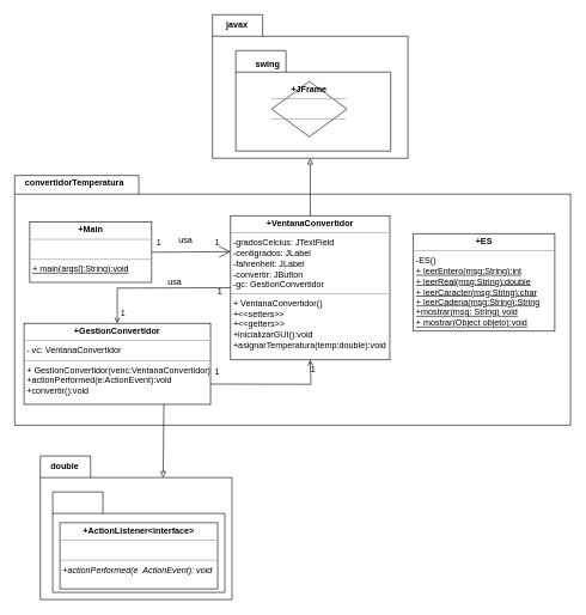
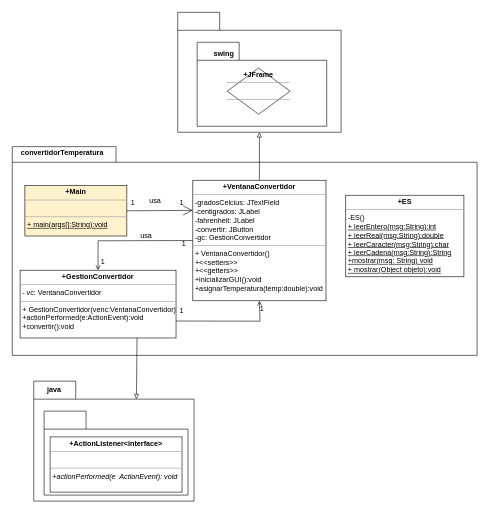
  <mxCell id="0" />
  <mxCell id="1" parent="0" />
  <mxCell id="2" value="&lt;p style=&quot;line-height: 0;&quot;&gt;&lt;br&gt;&lt;/p&gt;" style="shape=folder;fontStyle=1;spacingTop=10;tabWidth=70;tabHeight=30;tabPosition=left;html=1;hachureGap=4;align=left;" parent="1" vertex="1"><mxGeometry x="295.75" y="20" width="272.5" height="200" as="geometry" /></mxCell>
  <mxCell id="3" value="&lt;p style=&quot;line-height: 0;&quot;&gt;&lt;br&gt;&lt;/p&gt;" style="shape=folder;fontStyle=1;spacingTop=10;tabWidth=173;tabHeight=26;tabPosition=left;html=1;hachureGap=4;align=left;" parent="1" vertex="1"><mxGeometry x="20" y="244" width="775" height="348" as="geometry" /></mxCell>
  <mxCell id="4" value="&lt;b&gt;convertidorTemperatura&lt;/b&gt;" style="text;html=1;align=center;verticalAlign=middle;resizable=0;points=[];autosize=1;strokeColor=none;fillColor=none;hachureGap=4;fontSize=12;" parent="1" vertex="1"><mxGeometry x="23" y="240" width="160" height="30" as="geometry" /></mxCell>
- <mxCell id="5" value="&lt;p style=&quot;margin:0px;margin-top:4px;text-align:center;&quot;&gt;&lt;b&gt;+Main&lt;/b&gt;&lt;/p&gt;&lt;hr size=&quot;1&quot;&gt;&lt;p style=&quot;margin:0px;margin-left:4px;&quot;&gt;&lt;br&gt;&lt;/p&gt;&lt;hr size=&quot;1&quot;&gt;&lt;p style=&quot;margin:0px;margin-left:4px;&quot;&gt;&lt;u&gt;+ main(args[]:String):void&lt;/u&gt;&lt;br&gt;&lt;/p&gt;" style="verticalAlign=top;align=left;overflow=fill;fontSize=12;fontFamily=Helvetica;html=1;hachureGap=4;" parent="1" vertex="1"><mxGeometry x="41" y="309" width="170" height="84" as="geometry" /></mxCell>
+ <mxCell id="5" value="&lt;p style=&quot;margin:0px;margin-top:4px;text-align:center;&quot;&gt;&lt;b&gt;+Main&lt;/b&gt;&lt;/p&gt;&lt;hr size=&quot;1&quot;&gt;&lt;p style=&quot;margin:0px;margin-left:4px;&quot;&gt;&lt;br&gt;&lt;/p&gt;&lt;hr size=&quot;1&quot;&gt;&lt;p style=&quot;margin:0px;margin-left:4px;&quot;&gt;&lt;u&gt;+ main(args[]:String):void&lt;/u&gt;&lt;br&gt;&lt;/p&gt;" style="verticalAlign=top;align=left;overflow=fill;fontSize=12;fontFamily=Helvetica;html=1;hachureGap=4;fillColor=#fff2cc;" parent="1" vertex="1"><mxGeometry x="41" y="309" width="170" height="84" as="geometry" /></mxCell>
  <mxCell id="6" value="&lt;p style=&quot;margin:0px;margin-top:4px;text-align:center;&quot;&gt;&lt;b&gt;+&lt;/b&gt;&lt;b style=&quot;background-color: initial;&quot;&gt;VentanaConvertidor&lt;/b&gt;&lt;/p&gt;&lt;hr size=&quot;1&quot;&gt;&lt;p style=&quot;margin:0px;margin-left:4px;&quot;&gt;-gradosCelcius: JTextField&lt;br&gt;&lt;/p&gt;&lt;p style=&quot;margin:0px;margin-left:4px;&quot;&gt;-centigrados: JLabel&lt;/p&gt;&lt;p style=&quot;margin:0px;margin-left:4px;&quot;&gt;-fahrenheit: JLabel&lt;br&gt;&lt;/p&gt;&lt;p style=&quot;margin:0px;margin-left:4px;&quot;&gt;-convertir: JButton&lt;/p&gt;&lt;p style=&quot;margin:0px;margin-left:4px;&quot;&gt;-gc: GestionConvertidor&lt;/p&gt;&lt;hr size=&quot;1&quot;&gt;&lt;p style=&quot;margin:0px;margin-left:4px;&quot;&gt;+&amp;nbsp;VentanaConvertidor()&lt;/p&gt;&lt;p style=&quot;margin: 0px 0px 0px 4px;&quot;&gt;+&amp;lt;&amp;lt;setters&amp;gt;&amp;gt;&lt;/p&gt;&lt;p style=&quot;margin: 0px 0px 0px 4px;&quot;&gt;+&amp;lt;&amp;lt;getters&amp;gt;&amp;gt;&lt;/p&gt;&lt;p style=&quot;margin: 0px 0px 0px 4px;&quot;&gt;+inicializarGUI():void&lt;/p&gt;&lt;p style=&quot;margin: 0px 0px 0px 4px;&quot;&gt;+asignarTemperatura(temp:double):void&lt;/p&gt;&lt;p style=&quot;margin:0px;margin-left:4px;&quot;&gt;&lt;br&gt;&lt;/p&gt;" style="verticalAlign=top;align=left;overflow=fill;fontSize=12;fontFamily=Helvetica;html=1;hachureGap=4;" parent="1" vertex="1"><mxGeometry x="321" y="300" width="222" height="201" as="geometry" /></mxCell>
  <mxCell id="7" value="&lt;p style=&quot;margin:0px;margin-top:4px;text-align:center;&quot;&gt;&lt;b&gt;+ES&lt;/b&gt;&lt;/p&gt;&lt;hr size=&quot;1&quot;&gt;&lt;p style=&quot;margin:0px;margin-left:4px;&quot;&gt;&lt;span style=&quot;background-color: initial;&quot;&gt;-ES()&lt;/span&gt;&lt;/p&gt;&lt;p style=&quot;margin:0px;margin-left:4px;&quot;&gt;&lt;u&gt;+ leerEntero(msg:String):int&lt;/u&gt;&lt;/p&gt;&lt;p style=&quot;margin:0px;margin-left:4px;&quot;&gt;&lt;u&gt;+ leerReal(msg:String):double&lt;/u&gt;&lt;/p&gt;&lt;p style=&quot;margin:0px;margin-left:4px;&quot;&gt;&lt;u&gt;+ leerCaracter(msg:String):char&lt;/u&gt;&lt;/p&gt;&lt;p style=&quot;margin:0px;margin-left:4px;&quot;&gt;&lt;u&gt;+ leerCadena(msg:String):String&lt;/u&gt;&lt;/p&gt;&lt;p style=&quot;margin:0px;margin-left:4px;&quot;&gt;&lt;u&gt;+mostrar(msg: String) void&lt;/u&gt;&lt;/p&gt;&lt;p style=&quot;margin:0px;margin-left:4px;&quot;&gt;&lt;u&gt;+ mostrar(Object objeto):void&lt;/u&gt;&lt;/p&gt;" style="verticalAlign=top;align=left;overflow=fill;fontSize=12;fontFamily=Helvetica;html=1;hachureGap=4;" parent="1" vertex="1"><mxGeometry x="576" y="325" width="197" height="136" as="geometry" /></mxCell>
  <mxCell id="8" value="" style="endArrow=open;html=1;rounded=0;fontSize=12;startSize=14;endSize=14;sourcePerimeterSpacing=8;targetPerimeterSpacing=8;curved=1;exitX=1;exitY=0.5;exitDx=0;exitDy=0;entryX=0;entryY=0.25;entryDx=0;entryDy=0;endFill=0;" parent="1" source="5" target="6" edge="1"><mxGeometry width="50" height="50" relative="1" as="geometry"><mxPoint x="495" y="554" as="sourcePoint" /><mxPoint x="545" y="504" as="targetPoint" /></mxGeometry></mxCell>
  <mxCell id="9" value="1" style="text;html=1;align=center;verticalAlign=middle;resizable=0;points=[];autosize=1;strokeColor=none;fillColor=none;hachureGap=4;fontSize=12;" parent="1" vertex="1"><mxGeometry x="208" y="325" width="25" height="26" as="geometry" /></mxCell>
  <mxCell id="10" value="1" style="text;html=1;align=center;verticalAlign=middle;resizable=0;points=[];autosize=1;strokeColor=none;fillColor=none;hachureGap=4;fontSize=12;" parent="1" vertex="1"><mxGeometry x="289" y="325" width="25" height="26" as="geometry" /></mxCell>
  <mxCell id="11" value="&lt;p style=&quot;margin:0px;margin-top:4px;text-align:center;&quot;&gt;&lt;b&gt;+GestionConvertidor&lt;/b&gt;&lt;/p&gt;&lt;hr size=&quot;1&quot;&gt;&lt;p style=&quot;margin:0px;margin-left:4px;&quot;&gt;- vc: VentanaConvertidor&lt;br&gt;&lt;/p&gt;&lt;hr size=&quot;1&quot;&gt;&lt;p style=&quot;margin:0px;margin-left:4px;&quot;&gt;+ GestionConvertidor(venc:&lt;span style=&quot;background-color: initial;&quot;&gt;VentanaConvertidor)&lt;/span&gt;&lt;/p&gt;&lt;p style=&quot;margin:0px;margin-left:4px;&quot;&gt;+actionPerformed(e:ActionEvent):void&lt;/p&gt;&lt;p style=&quot;margin:0px;margin-left:4px;&quot;&gt;&lt;span style=&quot;background-color: initial;&quot;&gt;+convertir():void&lt;/span&gt;&lt;/p&gt;" style="verticalAlign=top;align=left;overflow=fill;fontSize=12;fontFamily=Helvetica;html=1;hachureGap=4;" parent="1" vertex="1"><mxGeometry x="33" y="450" width="260" height="113" as="geometry" /></mxCell>
  <mxCell id="12" value="usa" style="text;html=1;align=center;verticalAlign=middle;resizable=0;points=[];autosize=1;strokeColor=none;fillColor=none;hachureGap=4;fontSize=12;" parent="1" vertex="1"><mxGeometry x="238" y="320" width="40" height="30" as="geometry" /></mxCell>
  <mxCell id="13" value="" style="endArrow=none;html=1;rounded=0;entryX=0;entryY=0.5;entryDx=0;entryDy=0;exitX=0.5;exitY=0;exitDx=0;exitDy=0;endFill=0;startArrow=open;startFill=0;" parent="1" source="11" target="6" edge="1"><mxGeometry width="50" height="50" relative="1" as="geometry"><mxPoint x="253" y="440" as="sourcePoint" /><mxPoint x="303" y="390" as="targetPoint" /><Array as="points"><mxPoint x="163" y="401" /></Array></mxGeometry></mxCell>
  <mxCell id="14" value="1" style="text;html=1;align=center;verticalAlign=middle;resizable=0;points=[];autosize=1;strokeColor=none;fillColor=none;hachureGap=4;fontSize=12;" parent="1" vertex="1"><mxGeometry x="293" y="393" width="25" height="26" as="geometry" /></mxCell>
  <mxCell id="15" value="1" style="text;html=1;align=center;verticalAlign=middle;resizable=0;points=[];autosize=1;strokeColor=none;fillColor=none;hachureGap=4;fontSize=12;" parent="1" vertex="1"><mxGeometry x="158" y="424" width="25" height="26" as="geometry" /></mxCell>
  <mxCell id="16" value="usa" style="text;html=1;align=center;verticalAlign=middle;resizable=0;points=[];autosize=1;strokeColor=none;fillColor=none;hachureGap=4;fontSize=12;" parent="1" vertex="1"><mxGeometry x="223" y="378" width="40" height="30" as="geometry" /></mxCell>
  <mxCell id="17" value="" style="endArrow=none;html=1;rounded=0;entryX=1;entryY=0.75;entryDx=0;entryDy=0;exitX=0.5;exitY=1;exitDx=0;exitDy=0;endFill=0;startArrow=open;startFill=0;" parent="1" source="6" target="11" edge="1"><mxGeometry width="50" height="50" relative="1" as="geometry"><mxPoint x="173" y="460" as="sourcePoint" /><mxPoint x="331" y="410.5" as="targetPoint" /><Array as="points"><mxPoint x="433" y="535" /></Array></mxGeometry></mxCell>
  <mxCell id="18" value="1" style="text;html=1;align=center;verticalAlign=middle;resizable=0;points=[];autosize=1;strokeColor=none;fillColor=none;hachureGap=4;fontSize=12;" parent="1" vertex="1"><mxGeometry x="289" y="505" width="25" height="26" as="geometry" /></mxCell>
  <mxCell id="19" value="1" style="text;html=1;align=center;verticalAlign=middle;resizable=0;points=[];autosize=1;strokeColor=none;fillColor=none;hachureGap=4;fontSize=12;" parent="1" vertex="1"><mxGeometry x="423" y="501" width="25" height="26" as="geometry" /></mxCell>
  <mxCell id="20" value="&lt;p style=&quot;line-height: 0;&quot;&gt;&lt;br&gt;&lt;/p&gt;" style="shape=folder;fontStyle=1;spacingTop=10;tabWidth=70;tabHeight=30;tabPosition=left;html=1;hachureGap=4;align=left;" parent="1" vertex="1"><mxGeometry x="328.25" y="70" width="216" height="140" as="geometry" /></mxCell>
  <mxCell id="21" value="&lt;b&gt;swing&lt;/b&gt;" style="text;html=1;strokeColor=none;fillColor=none;align=center;verticalAlign=middle;whiteSpace=wrap;rounded=0;" parent="1" vertex="1"><mxGeometry x="342.75" y="75" width="60" height="30" as="geometry" /></mxCell>
  <mxCell id="22" value="&lt;p style=&quot;margin:0px;margin-top:4px;text-align:center;&quot;&gt;&lt;b&gt;+&lt;/b&gt;&lt;b style=&quot;background-color: initial;&quot;&gt;JFrame&lt;/b&gt;&lt;/p&gt;&lt;hr size=&quot;1&quot;&gt;&lt;p style=&quot;margin:0px;margin-left:4px;&quot;&gt;&lt;br&gt;&lt;/p&gt;&lt;hr size=&quot;1&quot;&gt;&lt;p style=&quot;margin:0px;margin-left:4px;&quot;&gt;&lt;br&gt;&lt;/p&gt;" style="rhombus;verticalAlign=top;align=left;overflow=fill;fontSize=12;fontFamily=Helvetica;html=1;hachureGap=4;" parent="1" vertex="1"><mxGeometry x="378.25" y="113" width="105" height="77" as="geometry" /></mxCell>
- <mxCell id="23" value="&lt;b&gt;javax&lt;/b&gt;" style="text;html=1;strokeColor=none;fillColor=none;align=center;verticalAlign=middle;whiteSpace=wrap;rounded=0;" parent="1" vertex="1"><mxGeometry x="300.25" y="20" width="60" height="30" as="geometry" /></mxCell>
  <mxCell id="24" value="" style="endArrow=block;html=1;rounded=0;exitX=0.5;exitY=0;exitDx=0;exitDy=0;entryX=0.5;entryY=1;entryDx=0;entryDy=0;entryPerimeter=0;endFill=0;" parent="1" source="6" target="2" edge="1"><mxGeometry width="50" height="50" relative="1" as="geometry"><mxPoint x="443" as="sourcePoint" y="250" /><mxPoint x="493" y="200" as="targetPoint" /></mxGeometry></mxCell>
  <mxCell id="25" value="&lt;p style=&quot;line-height: 0;&quot;&gt;&lt;br&gt;&lt;/p&gt;" style="shape=folder;fontStyle=1;spacingTop=10;tabWidth=70;tabHeight=30;tabPosition=left;html=1;hachureGap=4;align=left;" parent="1" vertex="1"><mxGeometry x="55.75" y="635" width="267.25" height="200" as="geometry" /></mxCell>
  <mxCell id="26" value="&lt;p style=&quot;line-height: 0;&quot;&gt;&lt;br&gt;&lt;/p&gt;" style="shape=folder;fontStyle=1;spacingTop=10;tabWidth=70;tabHeight=30;tabPosition=left;html=1;hachureGap=4;align=left;" parent="1" vertex="1"><mxGeometry x="73" y="685" width="240" height="140" as="geometry" /></mxCell>
  <mxCell id="27" value="&lt;p style=&quot;margin:0px;margin-top:4px;text-align:center;&quot;&gt;&lt;b&gt;+&lt;/b&gt;&lt;b style=&quot;background-color: initial;&quot;&gt;ActionListener&amp;lt;interface&amp;gt;&lt;/b&gt;&lt;/p&gt;&lt;hr size=&quot;1&quot;&gt;&lt;p style=&quot;margin:0px;margin-left:4px;&quot;&gt;&lt;br&gt;&lt;/p&gt;&lt;hr size=&quot;1&quot;&gt;&lt;p style=&quot;margin:0px;margin-left:4px;&quot;&gt;&lt;i&gt;+actionPerformed(e&amp;nbsp; ActionEvent): void&lt;/i&gt;&lt;/p&gt;&lt;i&gt;&amp;nbsp;&lt;/i&gt;&lt;i style=&quot;background-color: initial;&quot;&gt;&lt;br&gt;&lt;/i&gt;" style="verticalAlign=top;align=left;overflow=fill;fontSize=12;fontFamily=Helvetica;html=1;hachureGap=4;" parent="1" vertex="1"><mxGeometry x="83" y="728" width="220" height="92" as="geometry" /></mxCell>
- <mxCell id="28" value="&lt;b&gt;double&lt;/b&gt;" style="text;html=1;strokeColor=none;fillColor=none;align=center;verticalAlign=middle;whiteSpace=wrap;rounded=0;" parent="1" vertex="1"><mxGeometry x="60.25" y="635" width="60" height="30" as="geometry" /></mxCell>
+ <mxCell id="28" value="&lt;b&gt;java&lt;/b&gt;" style="text;html=1;strokeColor=none;fillColor=none;align=center;verticalAlign=middle;whiteSpace=wrap;rounded=0;" parent="1" vertex="1"><mxGeometry x="60.25" y="635" width="60" height="30" as="geometry" /></mxCell>
  <mxCell id="29" value="" style="endArrow=none;html=1;rounded=0;entryX=0.75;entryY=1;entryDx=0;entryDy=0;exitX=0;exitY=0;exitDx=171.25;exitDy=30;exitPerimeter=0;endFill=0;startArrow=block;startFill=0;" parent="1" source="25" target="11" edge="1"><mxGeometry width="50" height="50" relative="1" as="geometry"><mxPoint x="203" y="670" as="sourcePoint" /><mxPoint x="173" y="670" as="targetPoint" /></mxGeometry></mxCell>
